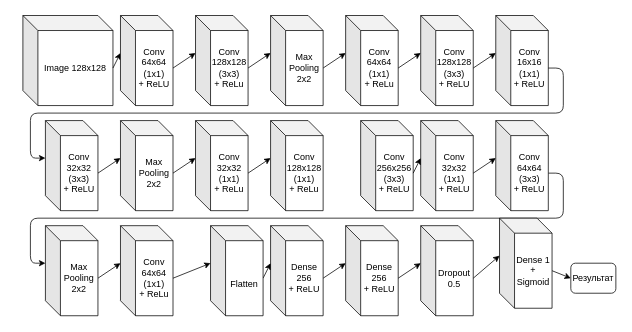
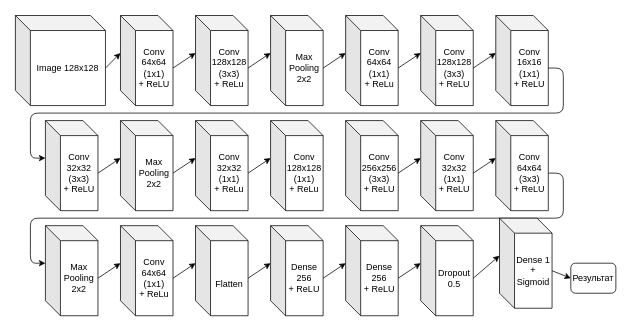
  <mxCell id="0" />
  <mxCell id="1" parent="0" />
- <mxCell id="2" value="Image 128x128" style="shape=cube;whiteSpace=wrap;html=1;boundedLbl=1;backgroundOutline=1;darkOpacity=0.05;darkOpacity2=0.1;" parent="1" vertex="1"><mxGeometry x="30" y="20" width="120" height="120" as="geometry" /></mxCell>
+ <mxCell id="2" value="Image 128x128" style="shape=cube;whiteSpace=wrap;html=1;boundedLbl=1;backgroundOutline=1;darkOpacity=0.05;darkOpacity2=0.1;" parent="1" vertex="1"><mxGeometry x="20" y="20" width="120" height="120" as="geometry" /></mxCell>
  <mxCell id="3" value="" style="endArrow=classic;html=1;exitX=0;exitY=0;exitDx=120;exitDy=70;exitPerimeter=0;entryX=0;entryY=0;entryDx=0;entryDy=50;entryPerimeter=0;" parent="1" source="2" target="4" edge="1"><mxGeometry width="50" height="50" relative="1" as="geometry"><mxPoint x="20" y="190" as="sourcePoint" /><mxPoint x="190" y="90" as="targetPoint" /></mxGeometry></mxCell>
  <mxCell id="4" value="Conv&lt;br&gt;64x64&lt;br&gt;(1x1)&lt;br&gt;+ ReLU&lt;br&gt;" style="shape=cube;whiteSpace=wrap;html=1;boundedLbl=1;backgroundOutline=1;darkOpacity=0.05;darkOpacity2=0.1;" parent="1" vertex="1"><mxGeometry x="160" y="20" width="70" height="120" as="geometry" /></mxCell>
  <mxCell id="5" value="" style="endArrow=classic;html=1;exitX=0;exitY=0;exitDx=70;exitDy=70;exitPerimeter=0;entryX=0;entryY=0;entryDx=0;entryDy=50;entryPerimeter=0;" parent="1" source="4" edge="1"><mxGeometry width="50" height="50" relative="1" as="geometry"><mxPoint x="150" y="100" as="sourcePoint" /><mxPoint x="260" y="70" as="targetPoint" /></mxGeometry></mxCell>
  <mxCell id="6" value="" style="endArrow=classic;html=1;exitX=0;exitY=0;exitDx=70;exitDy=70;exitPerimeter=0;entryX=0;entryY=0;entryDx=0;entryDy=50;entryPerimeter=0;" parent="1" edge="1"><mxGeometry width="50" height="50" relative="1" as="geometry"><mxPoint x="330" y="90" as="sourcePoint" /><mxPoint x="360" y="70" as="targetPoint" /></mxGeometry></mxCell>
  <mxCell id="7" value="" style="endArrow=classic;html=1;exitX=0;exitY=0;exitDx=70;exitDy=70;exitPerimeter=0;entryX=0;entryY=0;entryDx=0;entryDy=50;entryPerimeter=0;" parent="1" edge="1"><mxGeometry width="50" height="50" relative="1" as="geometry"><mxPoint x="430" y="90" as="sourcePoint" /><mxPoint x="460" y="70" as="targetPoint" /></mxGeometry></mxCell>
  <mxCell id="8" value="" style="endArrow=classic;html=1;" parent="1" edge="1"><mxGeometry width="50" height="50" relative="1" as="geometry"><mxPoint x="710" y="90" as="sourcePoint" /><mxPoint x="60" y="210" as="targetPoint" /><Array as="points"><mxPoint x="750" y="90" /><mxPoint x="750" y="150" /><mxPoint x="40" y="150" /><mxPoint x="40" y="210" /></Array></mxGeometry></mxCell>
  <mxCell id="9" value="" style="endArrow=classic;html=1;exitX=0;exitY=0;exitDx=70;exitDy=70;exitPerimeter=0;entryX=0;entryY=0;entryDx=0;entryDy=50;entryPerimeter=0;" parent="1" edge="1"><mxGeometry width="50" height="50" relative="1" as="geometry"><mxPoint x="130" y="230" as="sourcePoint" /><mxPoint x="160" y="210" as="targetPoint" /></mxGeometry></mxCell>
  <mxCell id="10" value="Conv&lt;br&gt;16x16&lt;br&gt;(1x1)&lt;br&gt;+&amp;nbsp;ReLU&lt;br&gt;" style="shape=cube;whiteSpace=wrap;html=1;boundedLbl=1;backgroundOutline=1;darkOpacity=0.05;darkOpacity2=0.1;" parent="1" vertex="1"><mxGeometry x="660" y="20" width="70" height="120" as="geometry" /></mxCell>
  <mxCell id="11" value="Dense&lt;br&gt;256&lt;br&gt;+ ReLU&lt;br&gt;" style="shape=cube;whiteSpace=wrap;html=1;boundedLbl=1;backgroundOutline=1;darkOpacity=0.05;darkOpacity2=0.1;" parent="1" vertex="1"><mxGeometry x="460" y="300" width="70" height="120" as="geometry" /></mxCell>
  <mxCell id="12" value="Dropout&lt;br&gt;0.5&lt;br&gt;" style="shape=cube;whiteSpace=wrap;html=1;boundedLbl=1;backgroundOutline=1;darkOpacity=0.05;darkOpacity2=0.1;" parent="1" vertex="1"><mxGeometry x="560" y="300" width="70" height="120" as="geometry" /></mxCell>
  <mxCell id="13" value="" style="endArrow=classic;html=1;exitX=0;exitY=0;exitDx=70;exitDy=70;exitPerimeter=0;entryX=0;entryY=0;entryDx=0;entryDy=50;entryPerimeter=0;" parent="1" target="11" edge="1"><mxGeometry width="50" height="50" relative="1" as="geometry"><mxPoint x="430" y="370" as="sourcePoint" /><mxPoint x="278" y="389" as="targetPoint" /></mxGeometry></mxCell>
  <mxCell id="14" value="" style="endArrow=classic;html=1;exitX=0;exitY=0;exitDx=70;exitDy=70;exitPerimeter=0;entryX=0;entryY=0;entryDx=0;entryDy=50;entryPerimeter=0;" parent="1" source="11" target="12" edge="1"><mxGeometry width="50" height="50" relative="1" as="geometry"><mxPoint x="270" y="400" as="sourcePoint" /><mxPoint x="288" y="399" as="targetPoint" /></mxGeometry></mxCell>
  <mxCell id="15" value="" style="endArrow=classic;html=1;exitX=0;exitY=0;exitDx=70;exitDy=70;exitPerimeter=0;entryX=0;entryY=0;entryDx=0;entryDy=50;entryPerimeter=0;" parent="1" source="38" target="42" edge="1"><mxGeometry width="50" height="50" relative="1" as="geometry"><mxPoint x="720" y="230" as="sourcePoint" /><mxPoint x="140" y="350" as="targetPoint" /><Array as="points"><mxPoint x="750" y="230" /><mxPoint x="750" y="290" /><mxPoint x="40" y="290" /><mxPoint x="40" y="350" /></Array></mxGeometry></mxCell>
  <mxCell id="16" value="" style="endArrow=classic;html=1;entryX=0;entryY=0.5;entryDx=0;entryDy=0;exitX=0;exitY=0;exitDx=70;exitDy=70;exitPerimeter=0;" parent="1" source="26" target="17" edge="1"><mxGeometry width="50" height="50" relative="1" as="geometry"><mxPoint x="800" y="440" as="sourcePoint" /><mxPoint x="660" y="370" as="targetPoint" /></mxGeometry></mxCell>
  <mxCell id="17" value="Результат" style="rounded=1;whiteSpace=wrap;html=1;" parent="1" vertex="1"><mxGeometry x="760" y="350" width="60" height="40" as="geometry" /></mxCell>
  <mxCell id="18" value="Conv&lt;br&gt;128x128&lt;br&gt;(3x3)&lt;br&gt;+ ReLu&lt;br&gt;" style="shape=cube;whiteSpace=wrap;html=1;boundedLbl=1;backgroundOutline=1;darkOpacity=0.05;darkOpacity2=0.1;" parent="1" vertex="1"><mxGeometry x="260" y="20" width="70" height="120" as="geometry" /></mxCell>
  <mxCell id="19" value="Max&lt;br&gt;Pooling&lt;br&gt;2x2&lt;br&gt;" style="shape=cube;whiteSpace=wrap;html=1;boundedLbl=1;backgroundOutline=1;darkOpacity=0.05;darkOpacity2=0.1;" parent="1" vertex="1"><mxGeometry x="360" y="20" width="70" height="120" as="geometry" /></mxCell>
  <mxCell id="20" value="Conv&lt;br&gt;64x64&lt;br&gt;(1x1)&lt;br&gt;+ ReLu&lt;br&gt;" style="shape=cube;whiteSpace=wrap;html=1;boundedLbl=1;backgroundOutline=1;darkOpacity=0.05;darkOpacity2=0.1;" parent="1" vertex="1"><mxGeometry x="460" y="20" width="70" height="120" as="geometry" /></mxCell>
  <mxCell id="21" value="Conv&lt;br&gt;128x128&lt;br&gt;(3x3)&lt;br&gt;+&amp;nbsp;ReLU&lt;br&gt;" style="shape=cube;whiteSpace=wrap;html=1;boundedLbl=1;backgroundOutline=1;darkOpacity=0.05;darkOpacity2=0.1;" parent="1" vertex="1"><mxGeometry x="560" y="20" width="70" height="120" as="geometry" /></mxCell>
  <mxCell id="22" value="" style="endArrow=classic;html=1;exitX=0;exitY=0;exitDx=70;exitDy=70;exitPerimeter=0;entryX=0;entryY=0;entryDx=0;entryDy=50;entryPerimeter=0;" parent="1" source="20" target="21" edge="1"><mxGeometry width="50" height="50" relative="1" as="geometry"><mxPoint x="440" y="100" as="sourcePoint" /><mxPoint x="470" y="80" as="targetPoint" /></mxGeometry></mxCell>
  <mxCell id="23" value="" style="endArrow=classic;html=1;exitX=0;exitY=0;exitDx=70;exitDy=70;exitPerimeter=0;entryX=0;entryY=0;entryDx=0;entryDy=50;entryPerimeter=0;" parent="1" edge="1"><mxGeometry width="50" height="50" relative="1" as="geometry"><mxPoint x="230" y="230" as="sourcePoint" /><mxPoint x="260" y="210" as="targetPoint" /></mxGeometry></mxCell>
  <mxCell id="24" value="" style="endArrow=classic;html=1;exitX=0;exitY=0;exitDx=70;exitDy=70;exitPerimeter=0;entryX=0;entryY=0;entryDx=0;entryDy=50;entryPerimeter=0;" parent="1" edge="1"><mxGeometry width="50" height="50" relative="1" as="geometry"><mxPoint x="330" y="230" as="sourcePoint" /><mxPoint x="360" y="210" as="targetPoint" /></mxGeometry></mxCell>
  <mxCell id="25" value="Conv&lt;br&gt;32x32&lt;br&gt;(1x1)&lt;br&gt;+ ReLu&lt;br&gt;" style="shape=cube;whiteSpace=wrap;html=1;boundedLbl=1;backgroundOutline=1;darkOpacity=0.05;darkOpacity2=0.1;" parent="1" vertex="1"><mxGeometry x="260" y="160" width="70" height="120" as="geometry" /></mxCell>
  <mxCell id="26" value="Dense 1&lt;br&gt;+ Sigmoid&lt;br&gt;" style="shape=cube;whiteSpace=wrap;html=1;boundedLbl=1;backgroundOutline=1;darkOpacity=0.05;darkOpacity2=0.1;" parent="1" vertex="1"><mxGeometry x="665" y="290" width="70" height="120" as="geometry" /></mxCell>
  <mxCell id="27" value="" style="endArrow=classic;html=1;exitX=0;exitY=0;exitDx=70;exitDy=70;exitPerimeter=0;entryX=0;entryY=0;entryDx=0;entryDy=50;entryPerimeter=0;" parent="1" source="12" target="26" edge="1"><mxGeometry width="50" height="50" relative="1" as="geometry"><mxPoint x="630" y="370" as="sourcePoint" /><mxPoint x="478" y="389" as="targetPoint" /></mxGeometry></mxCell>
  <mxCell id="28" value="Max&lt;br&gt;Pooling&lt;br&gt;2x2&lt;br&gt;" style="shape=cube;whiteSpace=wrap;html=1;boundedLbl=1;backgroundOutline=1;darkOpacity=0.05;darkOpacity2=0.1;" parent="1" vertex="1"><mxGeometry x="160" y="160" width="70" height="120" as="geometry" /></mxCell>
  <mxCell id="29" value="Conv&lt;br&gt;32x32&lt;br&gt;(3x3)&lt;br&gt;+ ReLU&lt;br&gt;" style="shape=cube;whiteSpace=wrap;html=1;boundedLbl=1;backgroundOutline=1;darkOpacity=0.05;darkOpacity2=0.1;" parent="1" vertex="1"><mxGeometry x="60" y="160" width="70" height="120" as="geometry" /></mxCell>
  <mxCell id="30" value="" style="endArrow=classic;html=1;exitX=0;exitY=0;exitDx=70;exitDy=70;exitPerimeter=0;entryX=0;entryY=0;entryDx=0;entryDy=50;entryPerimeter=0;" parent="1" source="21" target="10" edge="1"><mxGeometry width="50" height="50" relative="1" as="geometry"><mxPoint x="440" y="100" as="sourcePoint" /><mxPoint x="470" y="80" as="targetPoint" /></mxGeometry></mxCell>
  <mxCell id="31" value="Dense&lt;br&gt;256&lt;br&gt;+ ReLU&lt;br&gt;" style="shape=cube;whiteSpace=wrap;html=1;boundedLbl=1;backgroundOutline=1;darkOpacity=0.05;darkOpacity2=0.1;" parent="1" vertex="1"><mxGeometry x="360" y="300" width="70" height="120" as="geometry" /></mxCell>
  <mxCell id="32" value="" style="endArrow=classic;html=1;exitX=0;exitY=0;exitDx=70;exitDy=70;exitPerimeter=0;entryX=0;entryY=0;entryDx=0;entryDy=50;entryPerimeter=0;" parent="1" source="33" target="31" edge="1"><mxGeometry width="50" height="50" relative="1" as="geometry"><mxPoint x="330" y="370" as="sourcePoint" /><mxPoint x="268" y="379" as="targetPoint" /></mxGeometry></mxCell>
- <mxCell id="33" value="&lt;br&gt;Flatten&lt;br&gt;" style="shape=cube;whiteSpace=wrap;html=1;boundedLbl=1;backgroundOutline=1;darkOpacity=0.05;darkOpacity2=0.1;" parent="1" vertex="1"><mxGeometry x="280" y="300" width="70" height="120" as="geometry" /></mxCell>
+ <mxCell id="33" value="&lt;br&gt;Flatten&lt;br&gt;" style="shape=cube;whiteSpace=wrap;html=1;boundedLbl=1;backgroundOutline=1;darkOpacity=0.05;darkOpacity2=0.1;" parent="1" vertex="1"><mxGeometry x="260" y="300" width="70" height="120" as="geometry" /></mxCell>
  <mxCell id="34" value="Conv&lt;br&gt;32x32&lt;br&gt;(1x1)&lt;br&gt;+&amp;nbsp;ReLU&lt;br&gt;" style="shape=cube;whiteSpace=wrap;html=1;boundedLbl=1;backgroundOutline=1;darkOpacity=0.05;darkOpacity2=0.1;" parent="1" vertex="1"><mxGeometry x="560" y="160" width="70" height="120" as="geometry" /></mxCell>
  <mxCell id="35" value="Conv&lt;br&gt;128x128&lt;br&gt;(1x1)&lt;br&gt;+ ReLu&lt;br&gt;" style="shape=cube;whiteSpace=wrap;html=1;boundedLbl=1;backgroundOutline=1;darkOpacity=0.05;darkOpacity2=0.1;" parent="1" vertex="1"><mxGeometry x="360" y="160" width="70" height="120" as="geometry" /></mxCell>
- <mxCell id="36" value="Conv&lt;br&gt;256x256&lt;br&gt;(3x3)&lt;br&gt;+&amp;nbsp;ReLU&lt;br&gt;" style="shape=cube;whiteSpace=wrap;html=1;boundedLbl=1;backgroundOutline=1;darkOpacity=0.05;darkOpacity2=0.1;" parent="1" vertex="1"><mxGeometry x="480" y="160" width="70" height="120" as="geometry" /></mxCell>
+ <mxCell id="36" value="Conv&lt;br&gt;256x256&lt;br&gt;(3x3)&lt;br&gt;+&amp;nbsp;ReLU&lt;br&gt;" style="shape=cube;whiteSpace=wrap;html=1;boundedLbl=1;backgroundOutline=1;darkOpacity=0.05;darkOpacity2=0.1;" parent="1" vertex="1"><mxGeometry x="460" y="160" width="70" height="120" as="geometry" /></mxCell>
  <mxCell id="37" value="" style="endArrow=classic;html=1;exitX=0;exitY=0;exitDx=70;exitDy=70;exitPerimeter=0;entryX=0;entryY=0;entryDx=0;entryDy=50;entryPerimeter=0;" parent="1" source="36" target="34" edge="1"><mxGeometry width="50" height="50" relative="1" as="geometry"><mxPoint x="340" y="240" as="sourcePoint" /><mxPoint x="370" y="220" as="targetPoint" /></mxGeometry></mxCell>
  <mxCell id="38" value="Conv&lt;br&gt;64x64&lt;br&gt;(3x3)&lt;br&gt;+ ReLU&lt;br&gt;" style="shape=cube;whiteSpace=wrap;html=1;boundedLbl=1;backgroundOutline=1;darkOpacity=0.05;darkOpacity2=0.1;" parent="1" vertex="1"><mxGeometry x="660" y="160" width="70" height="120" as="geometry" /></mxCell>
  <mxCell id="39" value="" style="endArrow=classic;html=1;exitX=0;exitY=0;exitDx=70;exitDy=70;exitPerimeter=0;entryX=0;entryY=0;entryDx=0;entryDy=50;entryPerimeter=0;" parent="1" source="34" target="38" edge="1"><mxGeometry width="50" height="50" relative="1" as="geometry"><mxPoint x="540" y="240" as="sourcePoint" /><mxPoint x="570" y="220" as="targetPoint" /></mxGeometry></mxCell>
  <mxCell id="40" value="" style="endArrow=classic;html=1;exitX=0;exitY=0;exitDx=70;exitDy=70;exitPerimeter=0;entryX=0;entryY=0;entryDx=0;entryDy=50;entryPerimeter=0;" parent="1" edge="1"><mxGeometry width="50" height="50" relative="1" as="geometry"><mxPoint x="130" y="370" as="sourcePoint" /><mxPoint x="160" y="350" as="targetPoint" /></mxGeometry></mxCell>
  <mxCell id="41" value="Conv&lt;br&gt;64x64&lt;br&gt;(1x1)&lt;br&gt;+ ReLu&lt;br&gt;" style="shape=cube;whiteSpace=wrap;html=1;boundedLbl=1;backgroundOutline=1;darkOpacity=0.05;darkOpacity2=0.1;" parent="1" vertex="1"><mxGeometry x="160" y="300" width="70" height="120" as="geometry" /></mxCell>
  <mxCell id="42" value="Max&lt;br&gt;Pooling&lt;br&gt;2x2&lt;br&gt;" style="shape=cube;whiteSpace=wrap;html=1;boundedLbl=1;backgroundOutline=1;darkOpacity=0.05;darkOpacity2=0.1;" parent="1" vertex="1"><mxGeometry x="60" y="300" width="70" height="120" as="geometry" /></mxCell>
  <mxCell id="43" value="" style="endArrow=classic;html=1;exitX=0;exitY=0;exitDx=70;exitDy=70;exitPerimeter=0;entryX=0;entryY=0;entryDx=0;entryDy=50;entryPerimeter=0;" parent="1" source="41" target="33" edge="1"><mxGeometry width="50" height="50" relative="1" as="geometry"><mxPoint x="140" y="380" as="sourcePoint" /><mxPoint x="170" y="360" as="targetPoint" /></mxGeometry></mxCell>
